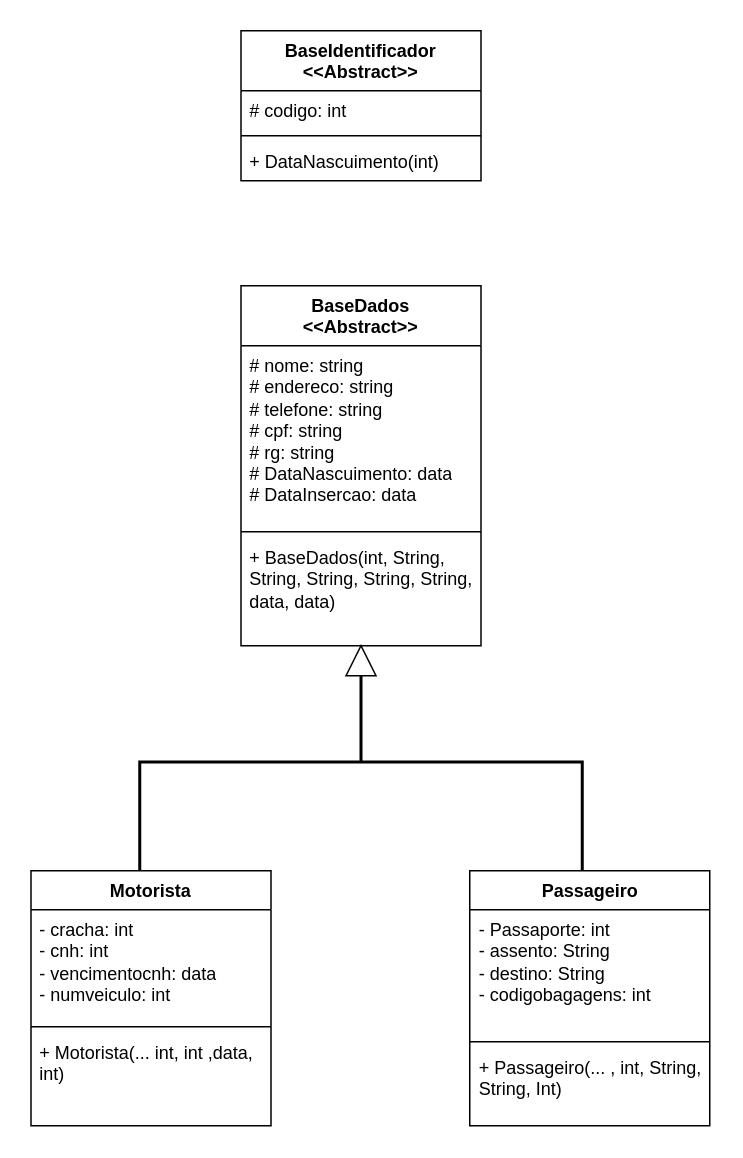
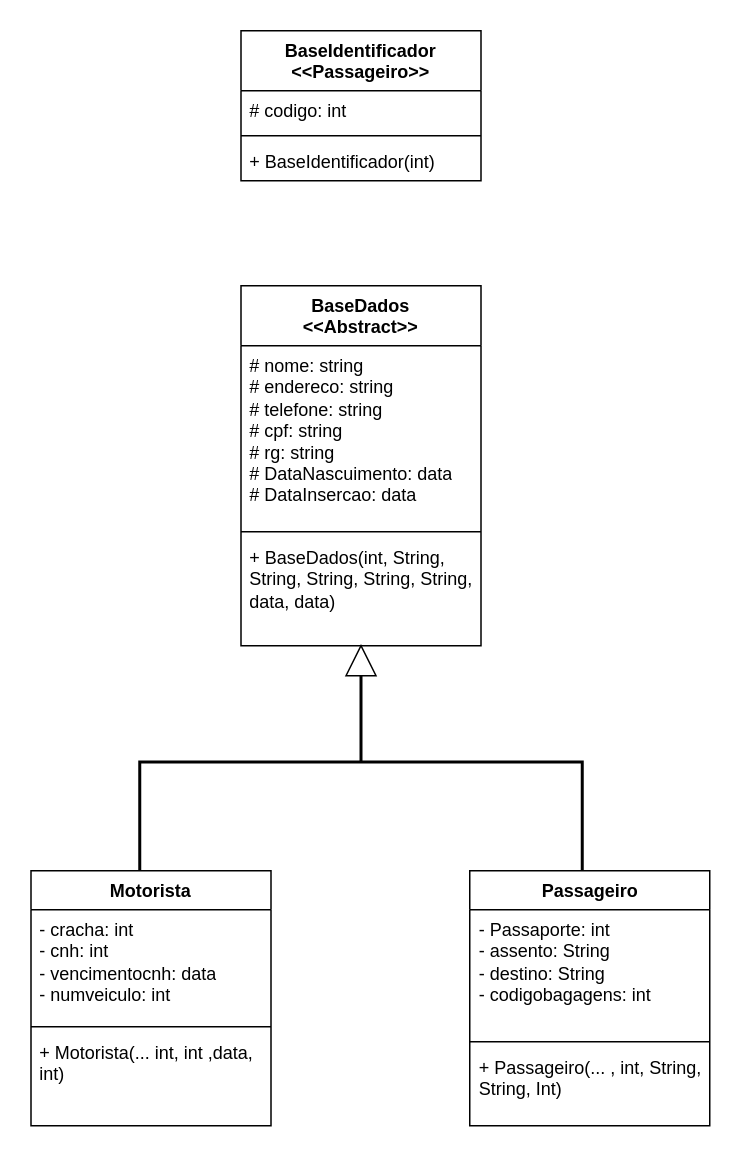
  <mxCell id="0" />
  <mxCell id="1" parent="0" />
- <mxCell id="2" value="BaseIdentificador&lt;br&gt;&amp;lt;&amp;lt;Abstract&amp;gt;&amp;gt;" style="swimlane;fontStyle=1;align=center;verticalAlign=top;childLayout=stackLayout;horizontal=1;startSize=40;horizontalStack=0;resizeParent=1;resizeParentMax=0;resizeLast=0;collapsible=1;marginBottom=0;whiteSpace=wrap;html=1;" vertex="1" parent="1"><mxGeometry x="160" y="20" width="160" height="100" as="geometry" /></mxCell>
+ <mxCell id="2" value="BaseIdentificador&lt;br&gt;&amp;lt;&amp;lt;Passageiro&amp;gt;&amp;gt;" style="swimlane;fontStyle=1;align=center;verticalAlign=top;childLayout=stackLayout;horizontal=1;startSize=40;horizontalStack=0;resizeParent=1;resizeParentMax=0;resizeLast=0;collapsible=1;marginBottom=0;whiteSpace=wrap;html=1;" vertex="1" parent="1"><mxGeometry x="160" y="20" width="160" height="100" as="geometry" /></mxCell>
  <mxCell id="3" value="# codigo: int" style="text;strokeColor=none;fillColor=none;align=left;verticalAlign=top;spacingLeft=4;spacingRight=4;overflow=hidden;rotatable=0;points=[[0,0.5],[1,0.5]];portConstraint=eastwest;whiteSpace=wrap;html=1;" vertex="1" parent="2"><mxGeometry y="40" width="160" height="26" as="geometry" /></mxCell>
  <mxCell id="4" value="" style="line;strokeWidth=1;fillColor=none;align=left;verticalAlign=middle;spacingTop=-1;spacingLeft=3;spacingRight=3;rotatable=0;labelPosition=right;points=[];portConstraint=eastwest;strokeColor=inherit;" vertex="1" parent="2"><mxGeometry y="66" width="160" height="8" as="geometry" /></mxCell>
- <mxCell id="5" value="+ DataNascuimento(int)" style="text;strokeColor=none;fillColor=none;align=left;verticalAlign=top;spacingLeft=4;spacingRight=4;overflow=hidden;rotatable=0;points=[[0,0.5],[1,0.5]];portConstraint=eastwest;whiteSpace=wrap;html=1;" vertex="1" parent="2"><mxGeometry y="74" width="160" height="26" as="geometry" /></mxCell>
+ <mxCell id="5" value="+ BaseIdentificador(int)" style="text;strokeColor=none;fillColor=none;align=left;verticalAlign=top;spacingLeft=4;spacingRight=4;overflow=hidden;rotatable=0;points=[[0,0.5],[1,0.5]];portConstraint=eastwest;whiteSpace=wrap;html=1;" vertex="1" parent="2"><mxGeometry y="74" width="160" height="26" as="geometry" /></mxCell>
  <mxCell id="6" value="BaseDados&lt;br&gt;&amp;lt;&amp;lt;Abstract&amp;gt;&amp;gt;" style="swimlane;fontStyle=1;align=center;verticalAlign=top;childLayout=stackLayout;horizontal=1;startSize=40;horizontalStack=0;resizeParent=1;resizeParentMax=0;resizeLast=0;collapsible=1;marginBottom=0;whiteSpace=wrap;html=1;" vertex="1" parent="1"><mxGeometry x="160" y="190" width="160" height="240" as="geometry" /></mxCell>
  <mxCell id="7" value="# nome: string&lt;br&gt;# endereco: string&lt;br&gt;# telefone: string&lt;br&gt;# cpf: string&lt;br&gt;# rg: string&lt;br&gt;# DataNascuimento: data&lt;br&gt;# DataInsercao: data" style="text;strokeColor=none;fillColor=none;align=left;verticalAlign=top;spacingLeft=4;spacingRight=4;overflow=hidden;rotatable=0;points=[[0,0.5],[1,0.5]];portConstraint=eastwest;whiteSpace=wrap;html=1;" vertex="1" parent="6"><mxGeometry y="40" width="160" height="120" as="geometry" /></mxCell>
  <mxCell id="8" value="" style="line;strokeWidth=1;fillColor=none;align=left;verticalAlign=middle;spacingTop=-1;spacingLeft=3;spacingRight=3;rotatable=0;labelPosition=right;points=[];portConstraint=eastwest;strokeColor=inherit;" vertex="1" parent="6"><mxGeometry y="160" width="160" height="8" as="geometry" /></mxCell>
  <mxCell id="9" value="+ BaseDados(int, String, String, String, String, String, data, data)" style="text;strokeColor=none;fillColor=none;align=left;verticalAlign=top;spacingLeft=4;spacingRight=4;overflow=hidden;rotatable=0;points=[[0,0.5],[1,0.5]];portConstraint=eastwest;whiteSpace=wrap;html=1;" vertex="1" parent="6"><mxGeometry y="168" width="160" height="72" as="geometry" /></mxCell>
  <mxCell id="10" value="Motorista&lt;br&gt;" style="swimlane;fontStyle=1;align=center;verticalAlign=top;childLayout=stackLayout;horizontal=1;startSize=26;horizontalStack=0;resizeParent=1;resizeParentMax=0;resizeLast=0;collapsible=1;marginBottom=0;whiteSpace=wrap;html=1;" vertex="1" parent="1"><mxGeometry x="20" y="580" width="160" height="170" as="geometry" /></mxCell>
  <mxCell id="11" value="- cracha: int&lt;br&gt;- cnh: int&lt;br&gt;- vencimentocnh: data&lt;br&gt;- numveiculo: int&lt;br&gt;&lt;br&gt;" style="text;strokeColor=none;fillColor=none;align=left;verticalAlign=top;spacingLeft=4;spacingRight=4;overflow=hidden;rotatable=0;points=[[0,0.5],[1,0.5]];portConstraint=eastwest;whiteSpace=wrap;html=1;" vertex="1" parent="10"><mxGeometry y="26" width="160" height="74" as="geometry" /></mxCell>
  <mxCell id="12" value="" style="line;strokeWidth=1;fillColor=none;align=left;verticalAlign=middle;spacingTop=-1;spacingLeft=3;spacingRight=3;rotatable=0;labelPosition=right;points=[];portConstraint=eastwest;strokeColor=inherit;" vertex="1" parent="10"><mxGeometry y="100" width="160" height="8" as="geometry" /></mxCell>
  <mxCell id="13" value="+ Motorista(... int, int ,data, int)" style="text;strokeColor=none;fillColor=none;align=left;verticalAlign=top;spacingLeft=4;spacingRight=4;overflow=hidden;rotatable=0;points=[[0,0.5],[1,0.5]];portConstraint=eastwest;whiteSpace=wrap;html=1;" vertex="1" parent="10"><mxGeometry y="108" width="160" height="62" as="geometry" /></mxCell>
  <mxCell id="14" value="Passageiro" style="swimlane;fontStyle=1;align=center;verticalAlign=top;childLayout=stackLayout;horizontal=1;startSize=26;horizontalStack=0;resizeParent=1;resizeParentMax=0;resizeLast=0;collapsible=1;marginBottom=0;whiteSpace=wrap;html=1;" vertex="1" parent="1"><mxGeometry x="312.5" y="580" width="160" height="170" as="geometry" /></mxCell>
  <mxCell id="15" value="- Passaporte: int&lt;br&gt;- assento: String&lt;br&gt;- destino: String&lt;br&gt;- codigobagagens: int" style="text;strokeColor=none;fillColor=none;align=left;verticalAlign=top;spacingLeft=4;spacingRight=4;overflow=hidden;rotatable=0;points=[[0,0.5],[1,0.5]];portConstraint=eastwest;whiteSpace=wrap;html=1;" vertex="1" parent="14"><mxGeometry y="26" width="160" height="84" as="geometry" /></mxCell>
  <mxCell id="16" value="" style="line;strokeWidth=1;fillColor=none;align=left;verticalAlign=middle;spacingTop=-1;spacingLeft=3;spacingRight=3;rotatable=0;labelPosition=right;points=[];portConstraint=eastwest;strokeColor=inherit;" vertex="1" parent="14"><mxGeometry y="110" width="160" height="8" as="geometry" /></mxCell>
  <mxCell id="17" value="+ Passageiro(... , int, String, String, Int)" style="text;strokeColor=none;fillColor=none;align=left;verticalAlign=top;spacingLeft=4;spacingRight=4;overflow=hidden;rotatable=0;points=[[0,0.5],[1,0.5]];portConstraint=eastwest;whiteSpace=wrap;html=1;" vertex="1" parent="14"><mxGeometry y="118" width="160" height="52" as="geometry" /></mxCell>
  <mxCell id="18" value="" style="strokeWidth=2;html=1;shape=mxgraph.flowchart.annotation_2;align=left;labelPosition=right;pointerEvents=1;rotation=90;" vertex="1" parent="1"><mxGeometry x="167.5" y="360" width="145" height="295" as="geometry" /></mxCell>
  <mxCell id="19" value="" style="verticalLabelPosition=bottom;verticalAlign=top;html=1;shape=mxgraph.basic.acute_triangle;dx=0.5;" vertex="1" parent="1"><mxGeometry x="230" y="430" width="20" height="20" as="geometry" /></mxCell>
